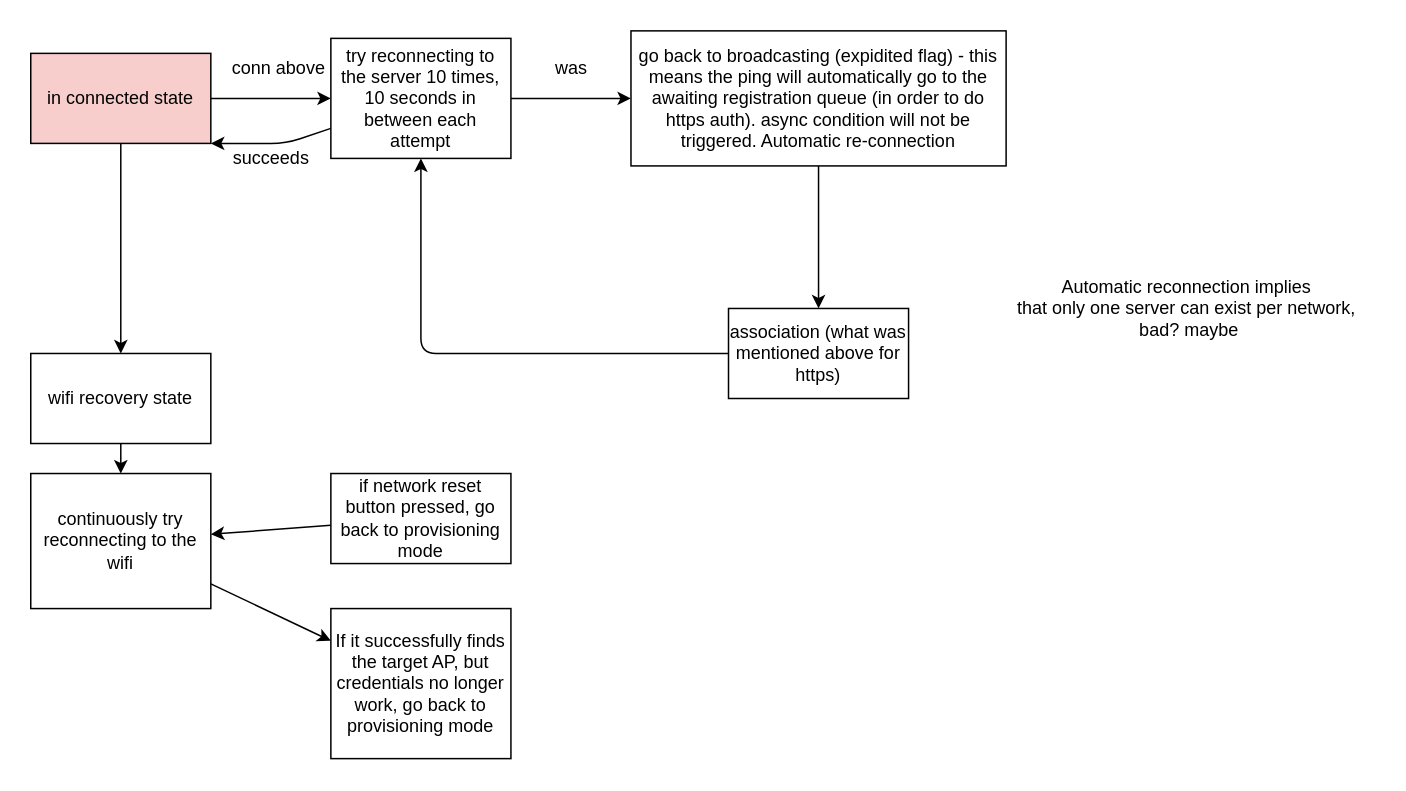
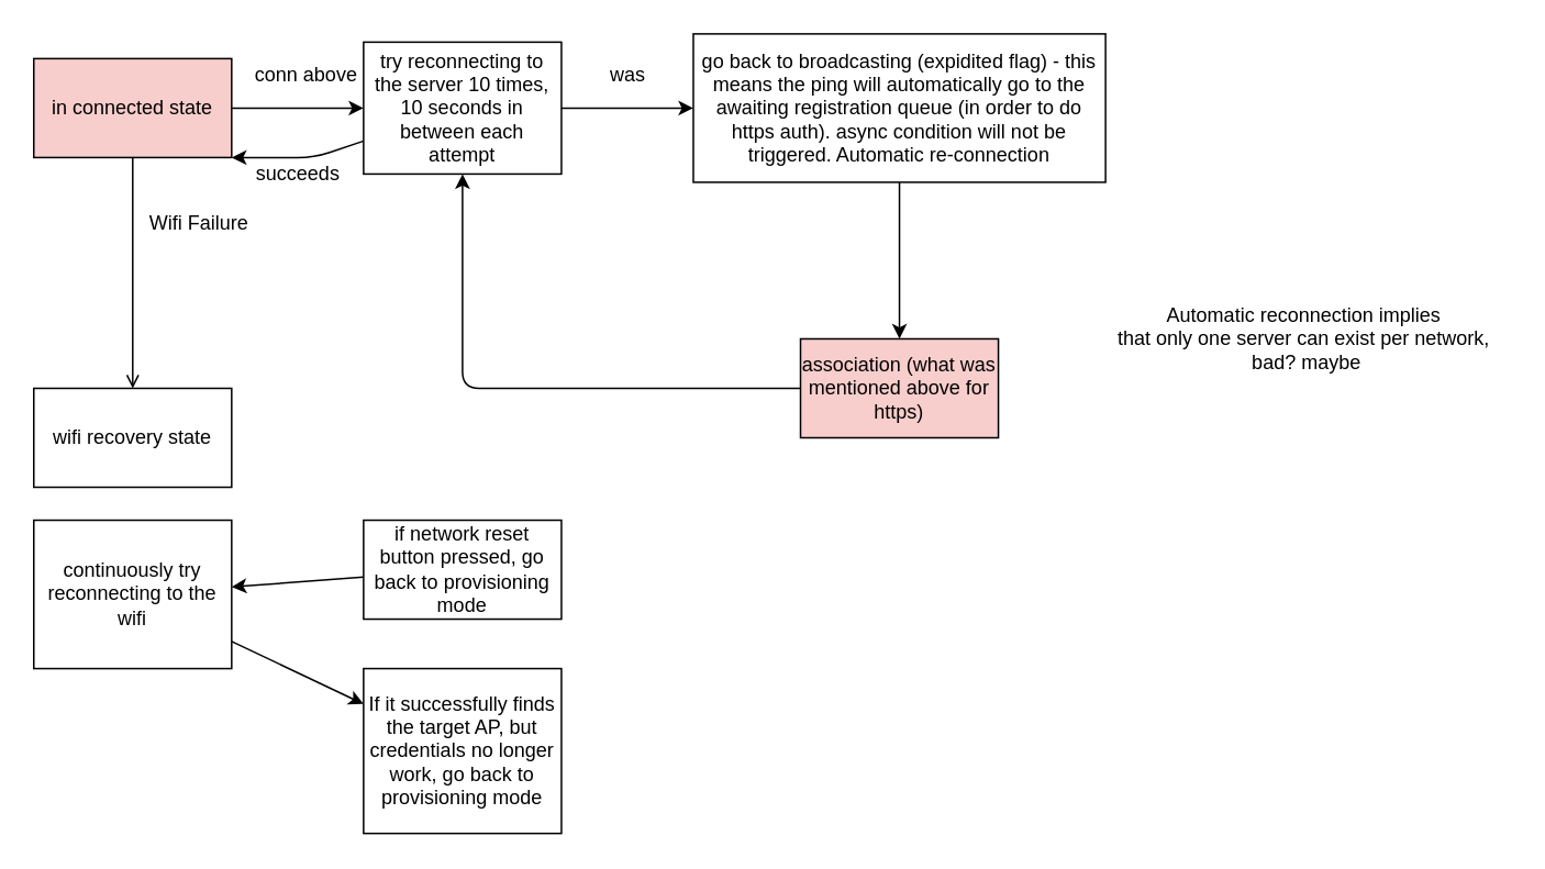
  <mxCell id="0" />
  <mxCell id="1" parent="0" />
- <mxCell id="2" value="" style="edgeStyle=none;html=1;" parent="1" source="4" target="6" edge="1"><mxGeometry relative="1" as="geometry" /></mxCell>
+ <mxCell id="2" value="" style="edgeStyle=none;html=1;endArrow=open;" parent="1" source="4" target="6" edge="1"><mxGeometry relative="1" as="geometry" /></mxCell>
  <mxCell id="3" value="" style="edgeStyle=none;html=1;" parent="1" source="4" target="14" edge="1"><mxGeometry relative="1" as="geometry" /></mxCell>
  <mxCell id="4" value="in connected state" style="rounded=0;whiteSpace=wrap;html=1;fillColor=#f8cecc;" parent="1" vertex="1"><mxGeometry x="20" y="35" width="120" height="60" as="geometry" /></mxCell>
- <mxCell id="5" value="" style="edgeStyle=none;html=1;" parent="1" source="6" target="9" edge="1"><mxGeometry relative="1" as="geometry" /></mxCell>
  <mxCell id="6" value="wifi recovery state" style="whiteSpace=wrap;html=1;rounded=0;" parent="1" vertex="1"><mxGeometry x="20" y="235" width="120" height="60" as="geometry" /></mxCell>
+ <mxCell id="7" value="Wifi Failure" style="text;html=1;align=center;verticalAlign=middle;resizable=0;points=[];autosize=1;strokeColor=none;fillColor=none;" parent="1" vertex="1"><mxGeometry x="80" y="120" width="80" height="30" as="geometry" /></mxCell>
  <mxCell id="8" value="" style="edgeStyle=none;html=1;" parent="1" source="9" target="23" edge="1"><mxGeometry relative="1" as="geometry" /></mxCell>
  <mxCell id="9" value="continuously try reconnecting to the wifi" style="whiteSpace=wrap;html=1;rounded=0;" parent="1" vertex="1"><mxGeometry x="20" y="315" width="120" height="90" as="geometry" /></mxCell>
  <mxCell id="10" value="" style="edgeStyle=none;html=1;" parent="1" source="11" target="9" edge="1"><mxGeometry relative="1" as="geometry" /></mxCell>
  <mxCell id="11" value="if network reset button pressed, go back to provisioning mode" style="rounded=0;whiteSpace=wrap;html=1;" parent="1" vertex="1"><mxGeometry x="220" y="315" width="120" height="60" as="geometry" /></mxCell>
  <mxCell id="12" value="" style="edgeStyle=none;html=1;" parent="1" source="14" target="17" edge="1"><mxGeometry relative="1" as="geometry" /></mxCell>
  <mxCell id="13" style="edgeStyle=none;html=1;entryX=1;entryY=1;entryDx=0;entryDy=0;" parent="1" source="14" target="4" edge="1"><mxGeometry relative="1" as="geometry"><Array as="points"><mxPoint x="190" y="95" /></Array></mxGeometry></mxCell>
  <mxCell id="14" value="try reconnecting to the server 10 times, 10 seconds in between each attempt" style="whiteSpace=wrap;html=1;rounded=0;" parent="1" vertex="1"><mxGeometry x="220" y="25" width="120" height="80" as="geometry" /></mxCell>
  <mxCell id="15" value="conn above" style="text;html=1;align=center;verticalAlign=middle;resizable=0;points=[];autosize=1;strokeColor=none;fillColor=none;" parent="1" vertex="1"><mxGeometry x="140" y="30" width="90" height="30" as="geometry" /></mxCell>
  <mxCell id="16" value="" style="edgeStyle=none;html=1;" parent="1" source="17" target="21" edge="1"><mxGeometry relative="1" as="geometry" /></mxCell>
  <mxCell id="17" value="go back to broadcasting (expidited flag) - this means the ping will automatically go to the awaiting registration queue (in order to do https auth). async condition will not be triggered. Automatic re-connection" style="whiteSpace=wrap;html=1;rounded=0;" parent="1" vertex="1"><mxGeometry x="420" y="20" width="250" height="90" as="geometry" /></mxCell>
  <mxCell id="18" value="was" style="text;html=1;align=center;verticalAlign=middle;resizable=0;points=[];autosize=1;strokeColor=none;fillColor=none;" parent="1" vertex="1"><mxGeometry x="360" y="30" width="40" height="30" as="geometry" /></mxCell>
  <mxCell id="19" value="succeeds" style="text;html=1;align=center;verticalAlign=middle;resizable=0;points=[];autosize=1;strokeColor=none;fillColor=none;" parent="1" vertex="1"><mxGeometry x="145" y="90" width="70" height="30" as="geometry" /></mxCell>
  <mxCell id="20" style="edgeStyle=none;html=1;entryX=0.5;entryY=1;entryDx=0;entryDy=0;" parent="1" source="21" target="14" edge="1"><mxGeometry relative="1" as="geometry"><Array as="points"><mxPoint x="280" y="235" /></Array></mxGeometry></mxCell>
- <mxCell id="21" value="association (what was mentioned above for https)" style="whiteSpace=wrap;html=1;rounded=0;" parent="1" vertex="1"><mxGeometry x="485" y="205" width="120" height="60" as="geometry" /></mxCell>
+ <mxCell id="21" value="association (what was mentioned above for https)" style="whiteSpace=wrap;html=1;rounded=0;fillColor=#f8cecc;" parent="1" vertex="1"><mxGeometry x="485" y="205" width="120" height="60" as="geometry" /></mxCell>
  <mxCell id="22" value="Automatic reconnection implies &lt;br&gt;that only one server can exist per network,&lt;br&gt;&amp;nbsp;bad? maybe" style="text;html=1;align=center;verticalAlign=middle;resizable=0;points=[];autosize=1;strokeColor=none;fillColor=none;" parent="1" vertex="1"><mxGeometry x="665" y="175" width="250" height="60" as="geometry" /></mxCell>
  <mxCell id="23" value="If it successfully finds the target AP, but credentials no longer work, go back to provisioning mode" style="whiteSpace=wrap;html=1;rounded=0;" parent="1" vertex="1"><mxGeometry x="220" y="405" width="120" height="100" as="geometry" /></mxCell>
